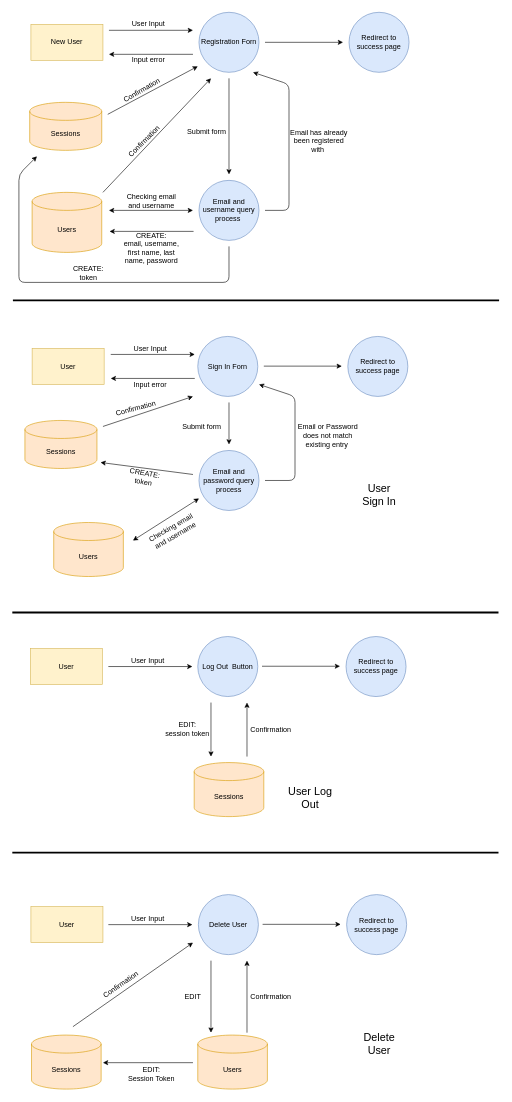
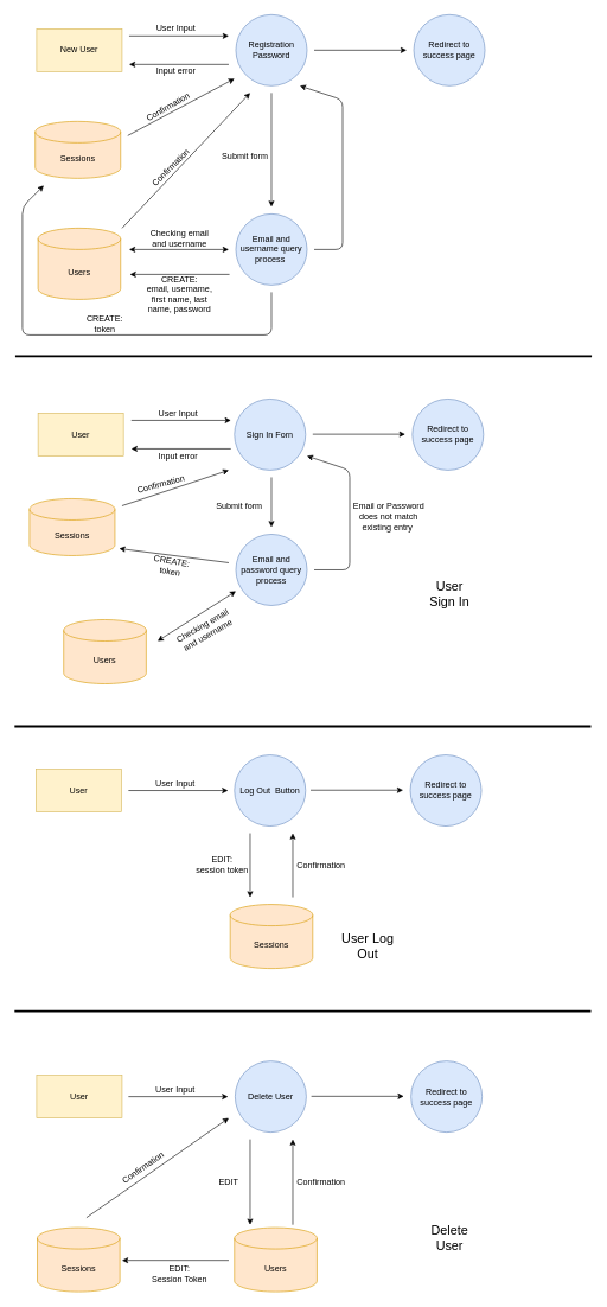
  <mxCell id="0" />
  <mxCell id="1" parent="0" />
  <mxCell id="2" value="New User" style="rounded=0;whiteSpace=wrap;html=1;fillColor=#fff2cc;strokeColor=#d6b656;" vertex="1" parent="1"><mxGeometry x="51" y="40" width="120" height="60" as="geometry" /></mxCell>
- <mxCell id="3" value="Registration Forn" style="ellipse;whiteSpace=wrap;html=1;aspect=fixed;fillColor=#dae8fc;strokeColor=#6c8ebf;" vertex="1" parent="1"><mxGeometry x="331" y="20" width="100" height="100" as="geometry" /></mxCell>
+ <mxCell id="3" value="Registration Password" style="ellipse;whiteSpace=wrap;html=1;aspect=fixed;fillColor=#dae8fc;strokeColor=#6c8ebf;" vertex="1" parent="1"><mxGeometry x="331" y="20" width="100" height="100" as="geometry" /></mxCell>
  <mxCell id="4" value="Users" style="shape=cylinder3;whiteSpace=wrap;html=1;boundedLbl=1;backgroundOutline=1;size=15;fillColor=#ffe6cc;strokeColor=#d79b00;" vertex="1" parent="1"><mxGeometry x="53" y="320" width="116" height="100" as="geometry" /></mxCell>
  <mxCell id="5" value="" style="endArrow=classic;html=1;" edge="1" parent="1"><mxGeometry width="50" height="50" relative="1" as="geometry"><mxPoint x="381" y="130" as="sourcePoint" /><mxPoint x="381" y="290" as="targetPoint" /></mxGeometry></mxCell>
  <mxCell id="6" value="" style="endArrow=classic;html=1;" edge="1" parent="1"><mxGeometry width="50" height="50" relative="1" as="geometry"><mxPoint x="441" y="350" as="sourcePoint" /><mxPoint x="421" y="120" as="targetPoint" /><Array as="points"><mxPoint x="481" y="350" /><mxPoint x="481" y="140" /></Array></mxGeometry></mxCell>
  <mxCell id="7" value="" style="endArrow=classic;html=1;" edge="1" parent="1"><mxGeometry width="50" height="50" relative="1" as="geometry"><mxPoint x="181" y="50" as="sourcePoint" /><mxPoint x="321" y="50" as="targetPoint" /></mxGeometry></mxCell>
  <mxCell id="8" value="" style="endArrow=classic;html=1;" edge="1" parent="1"><mxGeometry width="50" height="50" relative="1" as="geometry"><mxPoint x="321" y="90" as="sourcePoint" /><mxPoint x="181" y="90" as="targetPoint" /></mxGeometry></mxCell>
  <mxCell id="9" style="edgeStyle=orthogonalEdgeStyle;rounded=0;orthogonalLoop=1;jettySize=auto;html=1;" edge="1" parent="1"><mxGeometry relative="1" as="geometry"><mxPoint x="182" y="385" as="targetPoint" /><mxPoint x="322" y="385" as="sourcePoint" /></mxGeometry></mxCell>
  <mxCell id="10" value="Email and username query process&amp;nbsp;" style="ellipse;whiteSpace=wrap;html=1;aspect=fixed;fillColor=#dae8fc;strokeColor=#6c8ebf;" vertex="1" parent="1"><mxGeometry x="331" y="300" width="100" height="100" as="geometry" /></mxCell>
  <mxCell id="11" value="Redirect to success page" style="ellipse;whiteSpace=wrap;html=1;aspect=fixed;fillColor=#dae8fc;strokeColor=#6c8ebf;" vertex="1" parent="1"><mxGeometry x="581" y="20" width="100" height="100" as="geometry" /></mxCell>
  <mxCell id="12" value="" style="endArrow=classic;html=1;" edge="1" parent="1"><mxGeometry width="50" height="50" relative="1" as="geometry"><mxPoint x="171" y="320" as="sourcePoint" /><mxPoint x="351" y="130" as="targetPoint" /></mxGeometry></mxCell>
  <mxCell id="13" value="" style="endArrow=classic;html=1;" edge="1" parent="1"><mxGeometry width="50" height="50" relative="1" as="geometry"><mxPoint x="441" y="70" as="sourcePoint" /><mxPoint x="571" y="70" as="targetPoint" /></mxGeometry></mxCell>
  <mxCell id="14" value="Input error" style="text;html=1;strokeColor=none;fillColor=none;align=center;verticalAlign=middle;whiteSpace=wrap;rounded=0;" vertex="1" parent="1"><mxGeometry x="217" y="90" width="60" height="20" as="geometry" /></mxCell>
  <mxCell id="15" value="User Input" style="text;html=1;strokeColor=none;fillColor=none;align=center;verticalAlign=middle;whiteSpace=wrap;rounded=0;" vertex="1" parent="1"><mxGeometry x="215" y="30" width="64" height="20" as="geometry" /></mxCell>
  <mxCell id="16" value="Confirmation" style="text;html=1;strokeColor=none;fillColor=none;align=center;verticalAlign=middle;whiteSpace=wrap;rounded=0;rotation=-45;" vertex="1" parent="1"><mxGeometry x="198" y="225" width="84" height="20" as="geometry" /></mxCell>
  <mxCell id="17" value="CREATE:&lt;br&gt;email, username, first name, last name, password" style="text;html=1;strokeColor=none;fillColor=none;align=center;verticalAlign=middle;whiteSpace=wrap;rounded=0;" vertex="1" parent="1"><mxGeometry x="197" y="385" width="110" height="55" as="geometry" /></mxCell>
  <mxCell id="18" value="Submit form" style="text;html=1;strokeColor=none;fillColor=none;align=center;verticalAlign=middle;whiteSpace=wrap;rounded=0;" vertex="1" parent="1"><mxGeometry x="299" y="210" width="90" height="20" as="geometry" /></mxCell>
- <mxCell id="19" value="Email has already been registered with&amp;nbsp;" style="text;html=1;strokeColor=none;fillColor=none;align=center;verticalAlign=middle;whiteSpace=wrap;rounded=0;" vertex="1" parent="1"><mxGeometry x="481" y="210" width="100" height="50" as="geometry" /></mxCell>
  <mxCell id="20" value="" style="endArrow=none;html=1;strokeWidth=3;" edge="1" parent="1"><mxGeometry width="50" height="50" relative="1" as="geometry"><mxPoint x="21" y="500" as="sourcePoint" /><mxPoint x="831" y="500" as="targetPoint" /></mxGeometry></mxCell>
  <mxCell id="21" value="User" style="rounded=0;whiteSpace=wrap;html=1;fillColor=#fff2cc;strokeColor=#d6b656;" vertex="1" parent="1"><mxGeometry x="53" y="580" width="120" height="60" as="geometry" /></mxCell>
  <mxCell id="22" value="Sign In Forn" style="ellipse;whiteSpace=wrap;html=1;aspect=fixed;fillColor=#dae8fc;strokeColor=#6c8ebf;" vertex="1" parent="1"><mxGeometry x="329" y="560" width="100" height="100" as="geometry" /></mxCell>
  <mxCell id="23" value="" style="endArrow=classic;html=1;" edge="1" parent="1"><mxGeometry width="50" height="50" relative="1" as="geometry"><mxPoint x="184" y="590" as="sourcePoint" /><mxPoint x="324" y="590" as="targetPoint" /></mxGeometry></mxCell>
  <mxCell id="24" value="" style="endArrow=classic;html=1;" edge="1" parent="1"><mxGeometry width="50" height="50" relative="1" as="geometry"><mxPoint x="324" y="630" as="sourcePoint" /><mxPoint x="184" y="630" as="targetPoint" /></mxGeometry></mxCell>
  <mxCell id="25" value="Input error" style="text;html=1;strokeColor=none;fillColor=none;align=center;verticalAlign=middle;whiteSpace=wrap;rounded=0;" vertex="1" parent="1"><mxGeometry x="220" y="630" width="60" height="20" as="geometry" /></mxCell>
  <mxCell id="26" value="User Input" style="text;html=1;strokeColor=none;fillColor=none;align=center;verticalAlign=middle;whiteSpace=wrap;rounded=0;" vertex="1" parent="1"><mxGeometry x="218" y="570" width="64" height="20" as="geometry" /></mxCell>
  <mxCell id="27" value="Redirect to success page" style="ellipse;whiteSpace=wrap;html=1;aspect=fixed;fillColor=#dae8fc;strokeColor=#6c8ebf;" vertex="1" parent="1"><mxGeometry x="579" y="560" width="100" height="100" as="geometry" /></mxCell>
  <mxCell id="28" value="" style="endArrow=classic;html=1;" edge="1" parent="1"><mxGeometry width="50" height="50" relative="1" as="geometry"><mxPoint x="439" y="609.5" as="sourcePoint" /><mxPoint x="569" y="609.5" as="targetPoint" /></mxGeometry></mxCell>
  <mxCell id="29" value="Users" style="shape=cylinder3;whiteSpace=wrap;html=1;boundedLbl=1;backgroundOutline=1;size=15;fillColor=#ffe6cc;strokeColor=#d79b00;" vertex="1" parent="1"><mxGeometry x="89" y="870" width="116" height="90" as="geometry" /></mxCell>
  <mxCell id="30" value="Email and password query process" style="ellipse;whiteSpace=wrap;html=1;aspect=fixed;fillColor=#dae8fc;strokeColor=#6c8ebf;" vertex="1" parent="1"><mxGeometry x="331" y="750" width="100" height="100" as="geometry" /></mxCell>
  <mxCell id="31" value="" style="endArrow=classic;startArrow=classic;html=1;strokeWidth=1;" edge="1" parent="1"><mxGeometry width="50" height="50" relative="1" as="geometry"><mxPoint x="181" y="350" as="sourcePoint" /><mxPoint x="321" y="350" as="targetPoint" /></mxGeometry></mxCell>
  <mxCell id="32" value="Checking email and username" style="text;html=1;strokeColor=none;fillColor=none;align=center;verticalAlign=middle;whiteSpace=wrap;rounded=0;" vertex="1" parent="1"><mxGeometry x="205" y="320" width="94" height="30" as="geometry" /></mxCell>
  <mxCell id="33" value="" style="endArrow=classic;startArrow=classic;html=1;strokeWidth=1;" edge="1" parent="1"><mxGeometry width="50" height="50" relative="1" as="geometry"><mxPoint x="221" y="900" as="sourcePoint" /><mxPoint x="331" y="830" as="targetPoint" /></mxGeometry></mxCell>
  <mxCell id="34" value="Checking email and username" style="text;html=1;strokeColor=none;fillColor=none;align=center;verticalAlign=middle;whiteSpace=wrap;rounded=0;rotation=-30;" vertex="1" parent="1"><mxGeometry x="241" y="870" width="94" height="30" as="geometry" /></mxCell>
  <mxCell id="35" value="Sessions" style="shape=cylinder3;whiteSpace=wrap;html=1;boundedLbl=1;backgroundOutline=1;size=15;fillColor=#ffe6cc;strokeColor=#d79b00;" vertex="1" parent="1"><mxGeometry x="41" y="700" width="120" height="80" as="geometry" /></mxCell>
  <mxCell id="36" value="" style="endArrow=classic;html=1;strokeWidth=1;" edge="1" parent="1"><mxGeometry width="50" height="50" relative="1" as="geometry"><mxPoint x="321" y="790" as="sourcePoint" /><mxPoint x="167" y="770" as="targetPoint" /></mxGeometry></mxCell>
  <mxCell id="37" value="" style="endArrow=classic;html=1;strokeWidth=1;" edge="1" parent="1"><mxGeometry width="50" height="50" relative="1" as="geometry"><mxPoint x="381" y="670" as="sourcePoint" /><mxPoint x="381" y="740" as="targetPoint" /></mxGeometry></mxCell>
  <mxCell id="38" value="" style="endArrow=classic;html=1;strokeWidth=1;" edge="1" parent="1"><mxGeometry width="50" height="50" relative="1" as="geometry"><mxPoint x="441" y="800" as="sourcePoint" /><mxPoint x="431" y="640" as="targetPoint" /><Array as="points"><mxPoint x="491" y="800" /><mxPoint x="491" y="660" /></Array></mxGeometry></mxCell>
  <mxCell id="39" value="" style="endArrow=classic;html=1;strokeWidth=1;" edge="1" parent="1"><mxGeometry width="50" height="50" relative="1" as="geometry"><mxPoint x="171" y="710" as="sourcePoint" /><mxPoint x="321" y="660" as="targetPoint" /></mxGeometry></mxCell>
  <mxCell id="40" value="CREATE: token" style="text;html=1;strokeColor=none;fillColor=none;align=center;verticalAlign=middle;whiteSpace=wrap;rounded=0;rotation=10;" vertex="1" parent="1"><mxGeometry x="213" y="780" width="54" height="30" as="geometry" /></mxCell>
  <mxCell id="41" value="Confirmation" style="text;html=1;strokeColor=none;fillColor=none;align=center;verticalAlign=middle;whiteSpace=wrap;rounded=0;rotation=-15;" vertex="1" parent="1"><mxGeometry x="191" y="670" width="70" height="20" as="geometry" /></mxCell>
  <mxCell id="42" value="Submit form" style="text;html=1;strokeColor=none;fillColor=none;align=center;verticalAlign=middle;whiteSpace=wrap;rounded=0;" vertex="1" parent="1"><mxGeometry x="291" y="700" width="90" height="20" as="geometry" /></mxCell>
  <mxCell id="43" value="Email or Password does not match existing entry&amp;nbsp;" style="text;html=1;strokeColor=none;fillColor=none;align=center;verticalAlign=middle;whiteSpace=wrap;rounded=0;" vertex="1" parent="1"><mxGeometry x="491" y="700" width="110" height="50" as="geometry" /></mxCell>
- <mxCell id="44" value="&lt;font style=&quot;font-size: 18px&quot;&gt;User Sign In&lt;/font&gt;" style="text;html=1;strokeColor=none;fillColor=none;align=center;verticalAlign=middle;whiteSpace=wrap;rounded=0;" vertex="1" parent="1"><mxGeometry x="592.5" y="800" width="77" height="50" as="geometry" /></mxCell>
+ <mxCell id="44" value="&lt;font style=&quot;font-size: 18px&quot;&gt;User Sign In&lt;/font&gt;" style="text;html=1;strokeColor=none;fillColor=none;align=center;verticalAlign=middle;whiteSpace=wrap;rounded=0;" vertex="1" parent="1"><mxGeometry x="592.5" y="810" width="77" height="50" as="geometry" /></mxCell>
  <mxCell id="45" value="" style="endArrow=none;html=1;strokeWidth=3;" edge="1" parent="1"><mxGeometry width="50" height="50" relative="1" as="geometry"><mxPoint x="20" y="1020" as="sourcePoint" /><mxPoint x="830" y="1020" as="targetPoint" /></mxGeometry></mxCell>
  <mxCell id="46" value="Log Out&amp;nbsp; Button" style="ellipse;whiteSpace=wrap;html=1;aspect=fixed;fillColor=#dae8fc;strokeColor=#6c8ebf;" vertex="1" parent="1"><mxGeometry x="329" y="1060" width="100" height="100" as="geometry" /></mxCell>
  <mxCell id="47" value="User" style="rounded=0;whiteSpace=wrap;html=1;fillColor=#fff2cc;strokeColor=#d6b656;" vertex="1" parent="1"><mxGeometry x="50" y="1080" width="120" height="60" as="geometry" /></mxCell>
  <mxCell id="48" value="" style="endArrow=classic;html=1;" edge="1" parent="1"><mxGeometry width="50" height="50" relative="1" as="geometry"><mxPoint x="180" y="1110" as="sourcePoint" /><mxPoint x="320" y="1110" as="targetPoint" /></mxGeometry></mxCell>
  <mxCell id="49" value="User Input" style="text;html=1;strokeColor=none;fillColor=none;align=center;verticalAlign=middle;whiteSpace=wrap;rounded=0;" vertex="1" parent="1"><mxGeometry x="214" y="1090" width="64" height="20" as="geometry" /></mxCell>
  <mxCell id="50" value="Redirect to success page" style="ellipse;whiteSpace=wrap;html=1;aspect=fixed;fillColor=#dae8fc;strokeColor=#6c8ebf;" vertex="1" parent="1"><mxGeometry x="576" y="1060" width="100" height="100" as="geometry" /></mxCell>
  <mxCell id="51" value="" style="endArrow=classic;html=1;" edge="1" parent="1"><mxGeometry width="50" height="50" relative="1" as="geometry"><mxPoint x="436" y="1109.5" as="sourcePoint" /><mxPoint x="566" y="1109.5" as="targetPoint" /></mxGeometry></mxCell>
  <mxCell id="52" value="Sessions" style="shape=cylinder3;whiteSpace=wrap;html=1;boundedLbl=1;backgroundOutline=1;size=15;fillColor=#ffe6cc;strokeColor=#d79b00;" vertex="1" parent="1"><mxGeometry x="323" y="1270" width="116" height="90" as="geometry" /></mxCell>
  <mxCell id="53" value="" style="endArrow=classic;html=1;strokeWidth=1;" edge="1" parent="1"><mxGeometry width="50" height="50" relative="1" as="geometry"><mxPoint x="351" y="1170" as="sourcePoint" /><mxPoint x="351" y="1260" as="targetPoint" /></mxGeometry></mxCell>
  <mxCell id="54" value="" style="endArrow=classic;html=1;strokeWidth=1;" edge="1" parent="1"><mxGeometry width="50" height="50" relative="1" as="geometry"><mxPoint x="411" y="1260" as="sourcePoint" /><mxPoint x="411" y="1170" as="targetPoint" /></mxGeometry></mxCell>
  <mxCell id="55" value="EDIT:&lt;br&gt;session token" style="text;html=1;strokeColor=none;fillColor=none;align=center;verticalAlign=middle;whiteSpace=wrap;rounded=0;" vertex="1" parent="1"><mxGeometry x="271" y="1190" width="82" height="50" as="geometry" /></mxCell>
  <mxCell id="56" value="Confirmation" style="text;html=1;strokeColor=none;fillColor=none;align=center;verticalAlign=middle;whiteSpace=wrap;rounded=0;" vertex="1" parent="1"><mxGeometry x="411" y="1205" width="80" height="20" as="geometry" /></mxCell>
  <mxCell id="57" value="&lt;font style=&quot;font-size: 18px&quot;&gt;User Log Out&lt;br&gt;&lt;/font&gt;" style="text;html=1;strokeColor=none;fillColor=none;align=center;verticalAlign=middle;whiteSpace=wrap;rounded=0;" vertex="1" parent="1"><mxGeometry x="477.5" y="1305" width="77" height="50" as="geometry" /></mxCell>
  <mxCell id="58" value="" style="endArrow=none;html=1;strokeWidth=3;" edge="1" parent="1"><mxGeometry width="50" height="50" relative="1" as="geometry"><mxPoint x="20" y="1420" as="sourcePoint" /><mxPoint x="830" y="1420" as="targetPoint" /><Array as="points"><mxPoint x="431" y="1420" /></Array></mxGeometry></mxCell>
  <mxCell id="59" value="Delete User" style="ellipse;whiteSpace=wrap;html=1;aspect=fixed;fillColor=#dae8fc;strokeColor=#6c8ebf;" vertex="1" parent="1"><mxGeometry x="330" y="1490" width="100" height="100" as="geometry" /></mxCell>
  <mxCell id="60" value="User" style="rounded=0;whiteSpace=wrap;html=1;fillColor=#fff2cc;strokeColor=#d6b656;" vertex="1" parent="1"><mxGeometry x="51" y="1510" width="120" height="60" as="geometry" /></mxCell>
  <mxCell id="61" value="" style="endArrow=classic;html=1;" edge="1" parent="1"><mxGeometry width="50" height="50" relative="1" as="geometry"><mxPoint x="180" y="1540" as="sourcePoint" /><mxPoint x="320" y="1540" as="targetPoint" /></mxGeometry></mxCell>
  <mxCell id="62" value="User Input" style="text;html=1;strokeColor=none;fillColor=none;align=center;verticalAlign=middle;whiteSpace=wrap;rounded=0;" vertex="1" parent="1"><mxGeometry x="214" y="1520" width="64" height="20" as="geometry" /></mxCell>
  <mxCell id="63" value="Redirect to success page" style="ellipse;whiteSpace=wrap;html=1;aspect=fixed;fillColor=#dae8fc;strokeColor=#6c8ebf;" vertex="1" parent="1"><mxGeometry x="577" y="1490" width="100" height="100" as="geometry" /></mxCell>
  <mxCell id="64" value="" style="endArrow=classic;html=1;" edge="1" parent="1"><mxGeometry width="50" height="50" relative="1" as="geometry"><mxPoint x="437" y="1539.5" as="sourcePoint" /><mxPoint x="567" y="1539.5" as="targetPoint" /></mxGeometry></mxCell>
  <mxCell id="65" value="Sessions" style="shape=cylinder3;whiteSpace=wrap;html=1;boundedLbl=1;backgroundOutline=1;size=15;fillColor=#ffe6cc;strokeColor=#d79b00;" vertex="1" parent="1"><mxGeometry x="49" y="170" width="120" height="80" as="geometry" /></mxCell>
  <mxCell id="66" value="" style="endArrow=classic;html=1;strokeWidth=1;" edge="1" parent="1"><mxGeometry width="50" height="50" relative="1" as="geometry"><mxPoint x="381" y="410" as="sourcePoint" /><mxPoint x="61" y="260" as="targetPoint" /><Array as="points"><mxPoint x="381" y="470" /><mxPoint x="31" y="470" /><mxPoint x="31" y="290" /></Array></mxGeometry></mxCell>
  <mxCell id="67" value="" style="endArrow=classic;html=1;strokeWidth=1;" edge="1" parent="1"><mxGeometry width="50" height="50" relative="1" as="geometry"><mxPoint x="179" y="190" as="sourcePoint" /><mxPoint x="329" y="110" as="targetPoint" /></mxGeometry></mxCell>
  <mxCell id="68" value="CREATE: token" style="text;html=1;strokeColor=none;fillColor=none;align=center;verticalAlign=middle;whiteSpace=wrap;rounded=0;" vertex="1" parent="1"><mxGeometry x="120" y="440" width="54" height="30" as="geometry" /></mxCell>
  <mxCell id="69" value="Confirmation" style="text;html=1;strokeColor=none;fillColor=none;align=center;verticalAlign=middle;whiteSpace=wrap;rounded=0;rotation=-30;" vertex="1" parent="1"><mxGeometry x="201" y="140" width="70" height="20" as="geometry" /></mxCell>
  <mxCell id="70" value="Sessions" style="shape=cylinder3;whiteSpace=wrap;html=1;boundedLbl=1;backgroundOutline=1;size=15;fillColor=#ffe6cc;strokeColor=#d79b00;" vertex="1" parent="1"><mxGeometry x="52" y="1724" width="116" height="90" as="geometry" /></mxCell>
  <mxCell id="71" value="" style="endArrow=classic;html=1;strokeWidth=1;" edge="1" parent="1"><mxGeometry width="50" height="50" relative="1" as="geometry"><mxPoint x="321" y="1770" as="sourcePoint" /><mxPoint x="171" y="1770" as="targetPoint" /></mxGeometry></mxCell>
  <mxCell id="72" value="" style="endArrow=classic;html=1;strokeWidth=1;" edge="1" parent="1"><mxGeometry width="50" height="50" relative="1" as="geometry"><mxPoint x="121" y="1710" as="sourcePoint" /><mxPoint x="321" y="1570" as="targetPoint" /></mxGeometry></mxCell>
  <mxCell id="73" value="EDIT:&lt;br&gt;Session Token" style="text;html=1;strokeColor=none;fillColor=none;align=center;verticalAlign=middle;whiteSpace=wrap;rounded=0;" vertex="1" parent="1"><mxGeometry x="181" y="1764" width="142" height="50" as="geometry" /></mxCell>
  <mxCell id="74" value="Confirmation" style="text;html=1;strokeColor=none;fillColor=none;align=center;verticalAlign=middle;whiteSpace=wrap;rounded=0;rotation=-35;" vertex="1" parent="1"><mxGeometry x="161" y="1630" width="80" height="20" as="geometry" /></mxCell>
  <mxCell id="75" value="Users" style="shape=cylinder3;whiteSpace=wrap;html=1;boundedLbl=1;backgroundOutline=1;size=15;fillColor=#ffe6cc;strokeColor=#d79b00;" vertex="1" parent="1"><mxGeometry x="329" y="1724" width="116" height="90" as="geometry" /></mxCell>
  <mxCell id="76" value="" style="endArrow=classic;html=1;strokeWidth=1;" edge="1" parent="1"><mxGeometry width="50" height="50" relative="1" as="geometry"><mxPoint x="351" y="1600" as="sourcePoint" /><mxPoint x="351" y="1720" as="targetPoint" /></mxGeometry></mxCell>
  <mxCell id="77" value="EDIT" style="text;html=1;strokeColor=none;fillColor=none;align=center;verticalAlign=middle;whiteSpace=wrap;rounded=0;" vertex="1" parent="1"><mxGeometry x="291" y="1650" width="60" height="20" as="geometry" /></mxCell>
  <mxCell id="78" value="" style="endArrow=classic;html=1;strokeWidth=1;" edge="1" parent="1"><mxGeometry width="50" height="50" relative="1" as="geometry"><mxPoint x="411" y="1720" as="sourcePoint" /><mxPoint x="411" y="1600" as="targetPoint" /></mxGeometry></mxCell>
  <mxCell id="79" value="Confirmation" style="text;html=1;strokeColor=none;fillColor=none;align=center;verticalAlign=middle;whiteSpace=wrap;rounded=0;" vertex="1" parent="1"><mxGeometry x="411" y="1650" width="80" height="20" as="geometry" /></mxCell>
  <mxCell id="80" value="&lt;font style=&quot;font-size: 18px&quot;&gt;Delete User&lt;br&gt;&lt;/font&gt;" style="text;html=1;strokeColor=none;fillColor=none;align=center;verticalAlign=middle;whiteSpace=wrap;rounded=0;" vertex="1" parent="1"><mxGeometry x="592.5" y="1714" width="77" height="50" as="geometry" /></mxCell>
